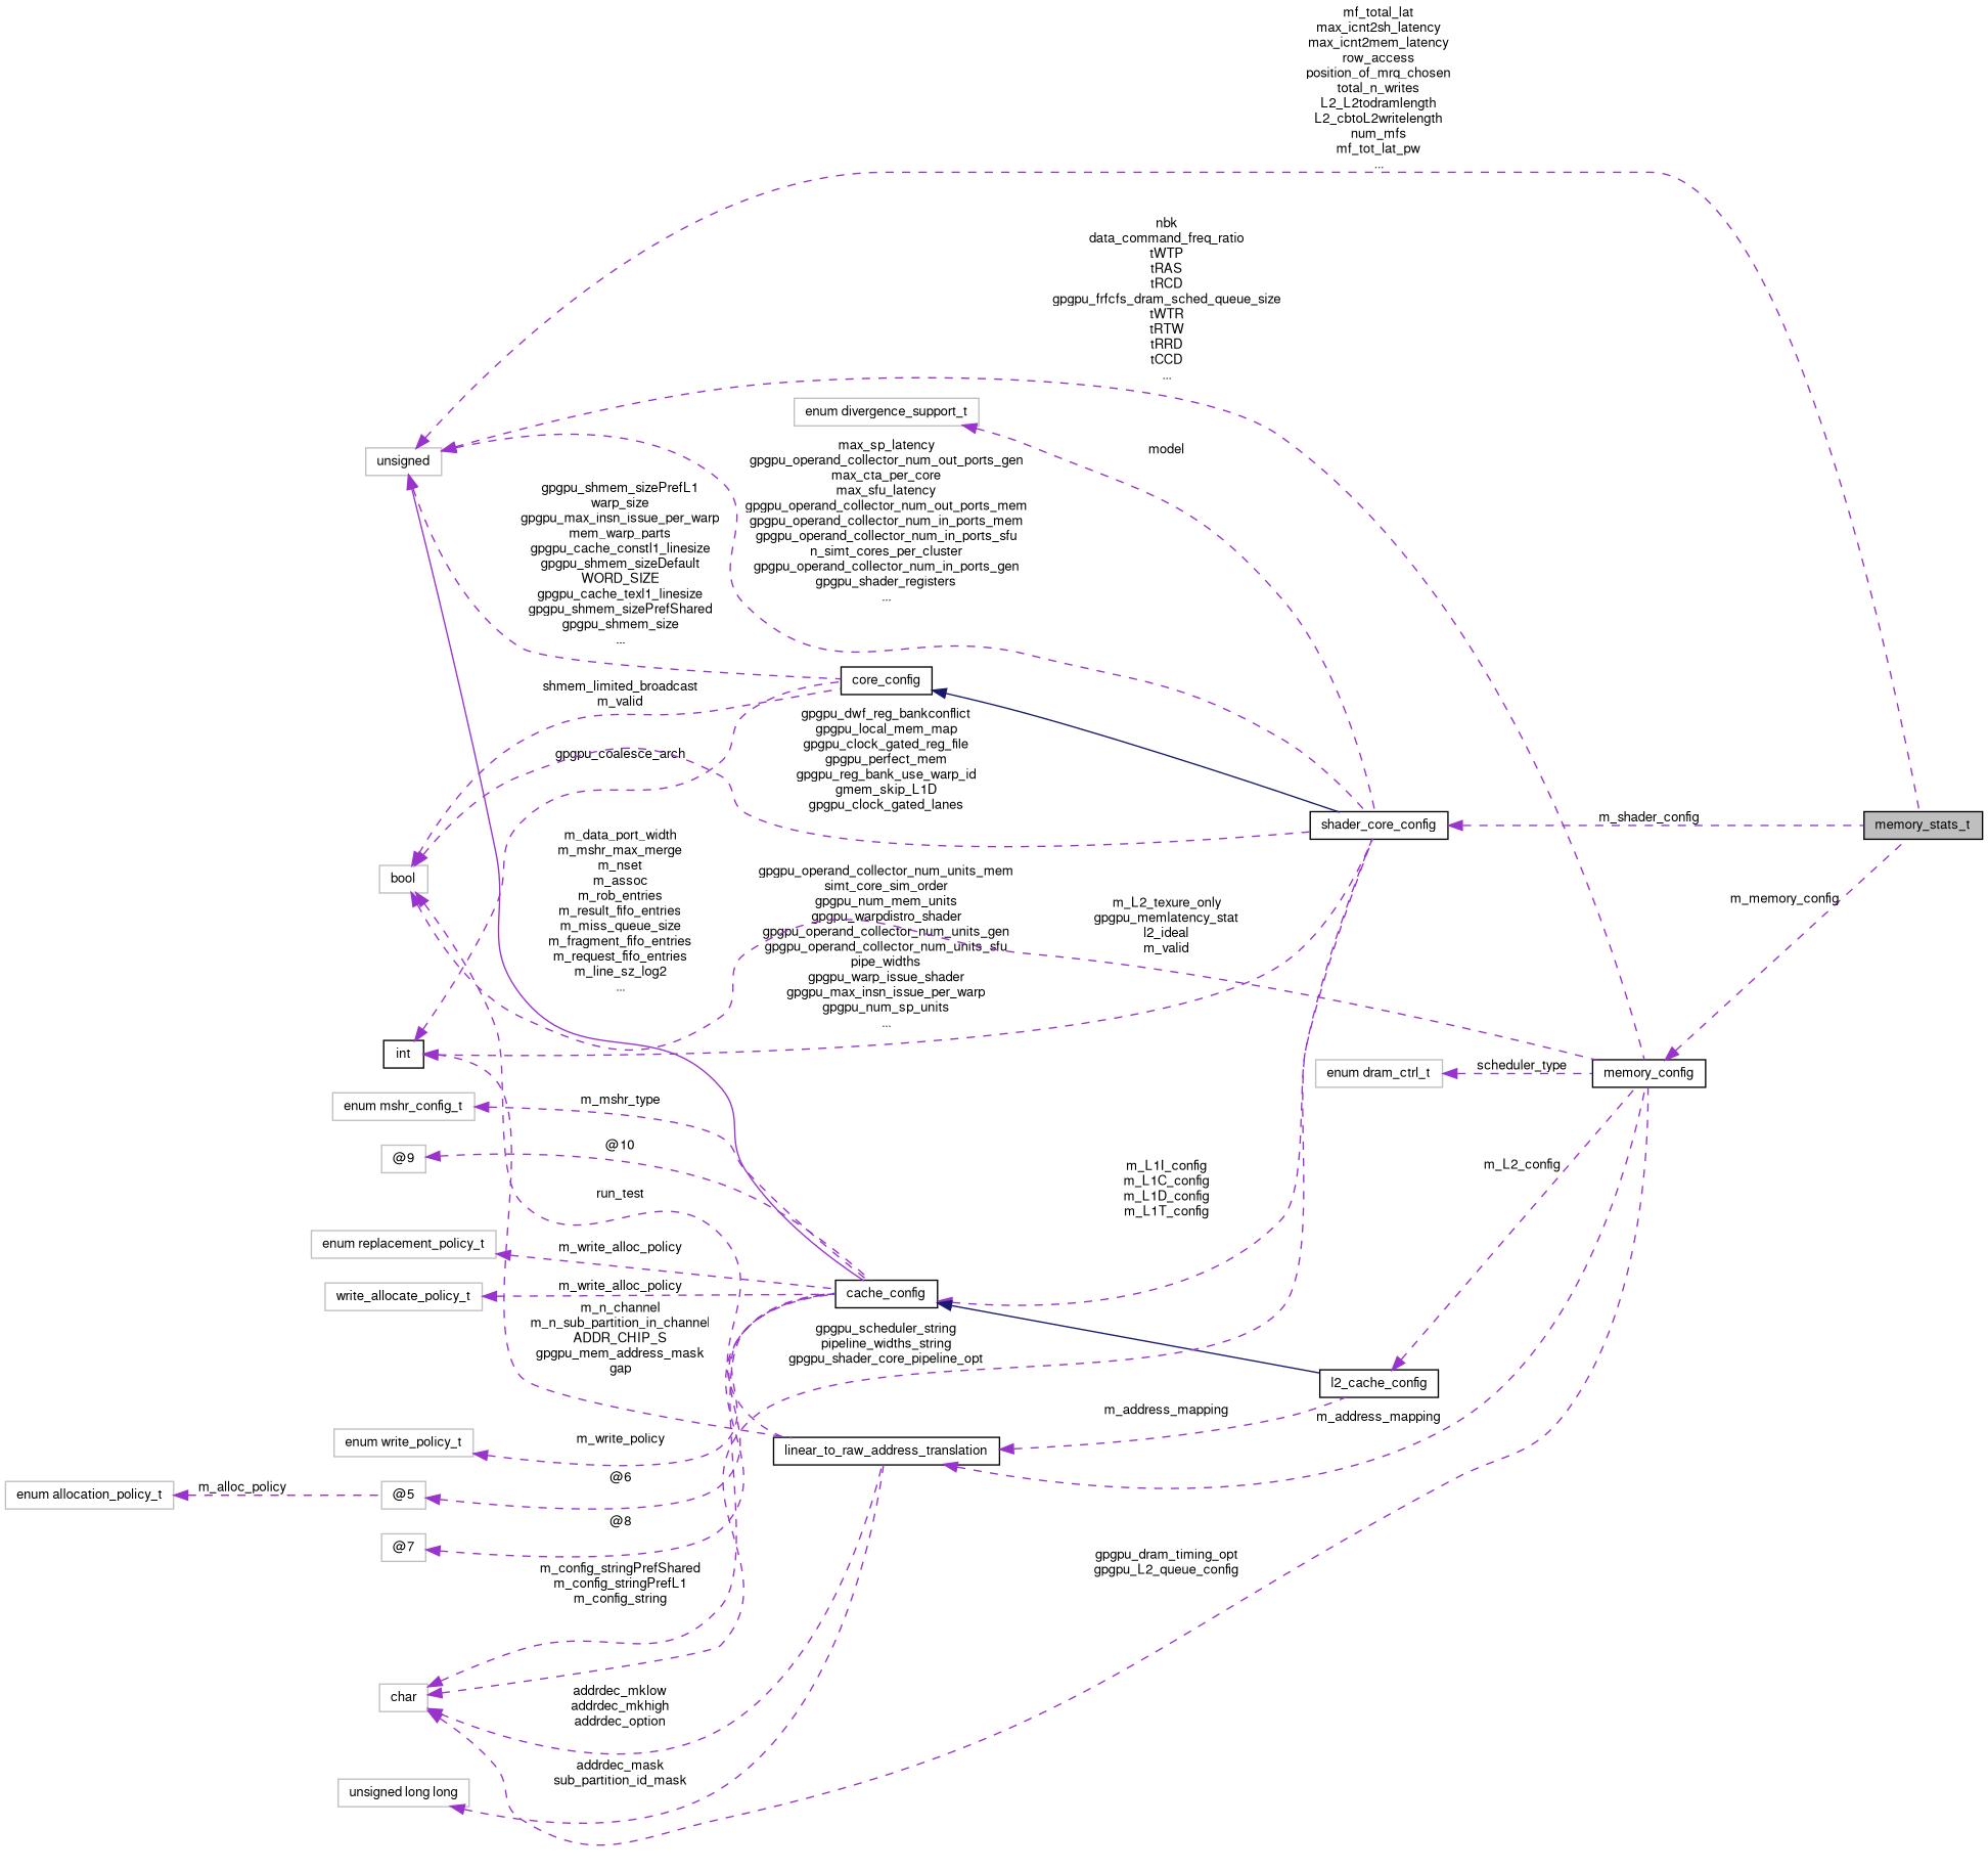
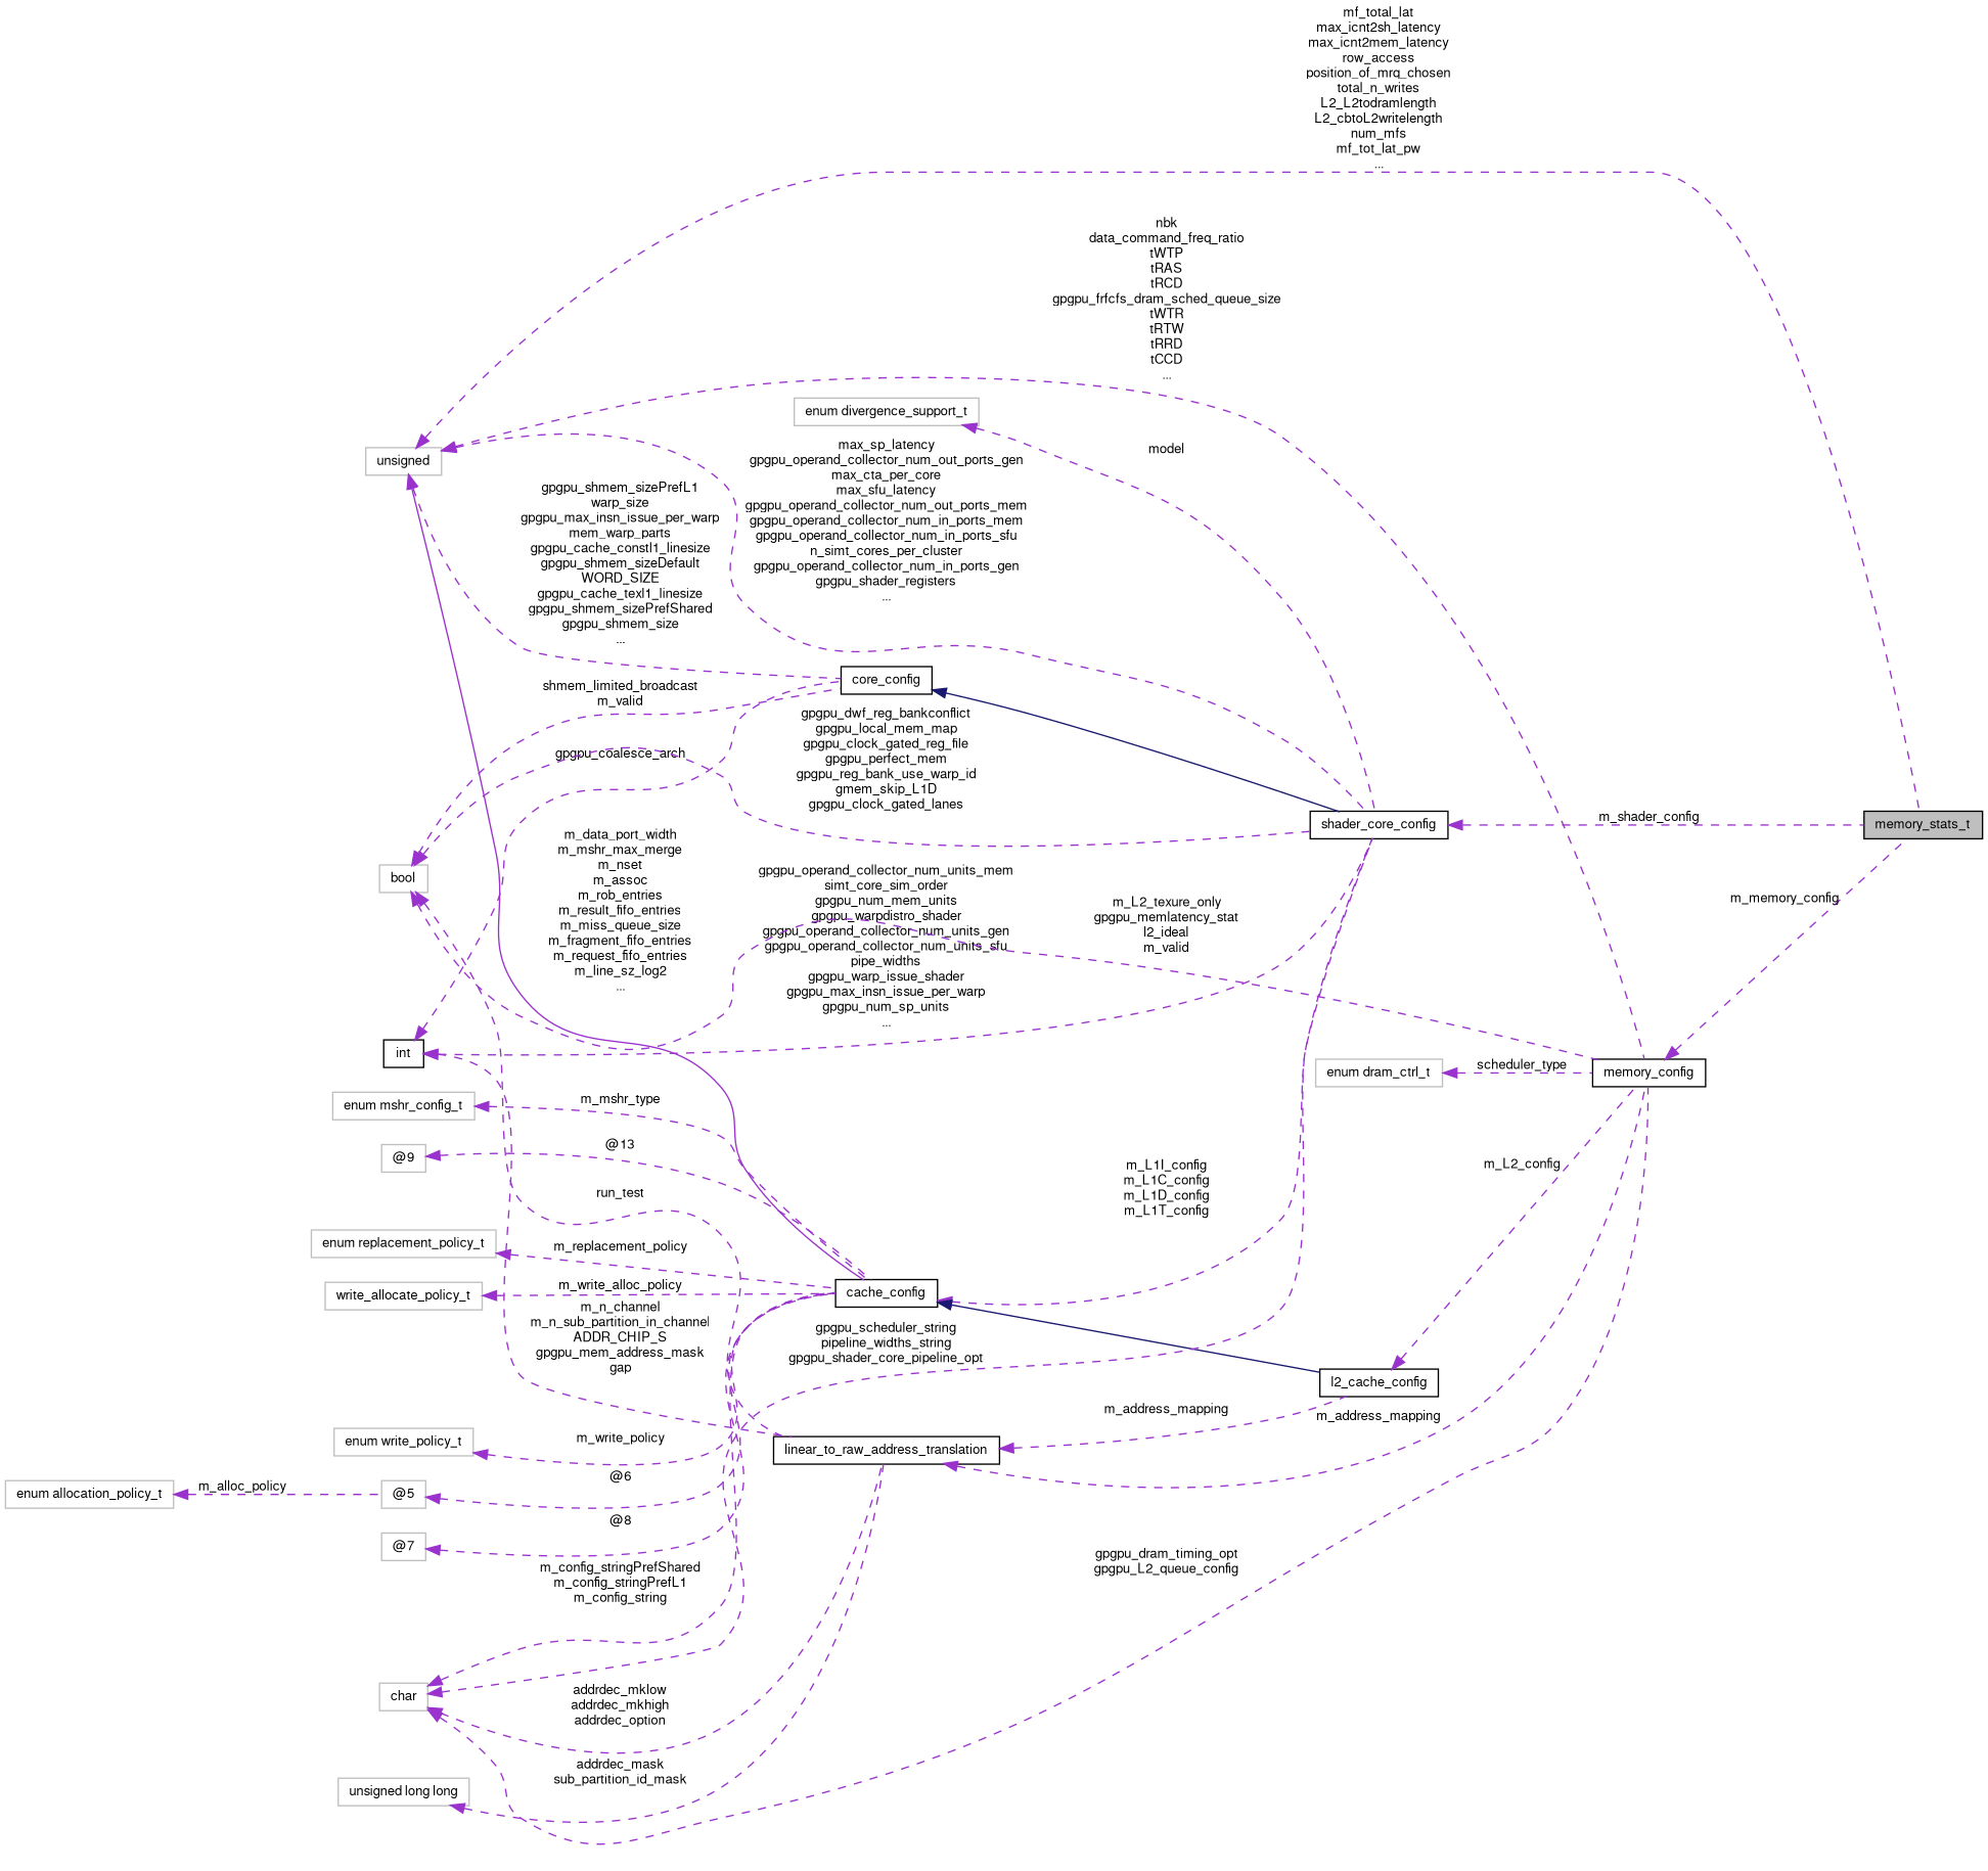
  digraph {
    rankdir=LR
    node [color=grey75 fontname=FreeSans fontsize=10 shape=record]
    edge [color=darkorchid3 dir=back fontname=FreeSans fontsize=10 labelfontname=FreeSans labelfontsize=10 style=dashed]
    n1 [color=black fillcolor=grey75 fontcolor=black height=0.2 label=memory_stats_t style=filled width=0.4]
    n2 [color=black height=0.2 label=shader_core_config width=0.4]
    n3 [color=black height=0.2 label=core_config width=0.4]
    n4 [color=black height=0.2 label=int width=0.4]
    n5 [color=black height=0.2 label=linear_to_raw_address_translation width=0.4]
    n6 [color=black height=0.2 label=memory_config width=0.4]
    n7 [color=black height=0.2 label=l2_cache_config width=0.4]
    n8 [height=0.2 label=bool width=0.4]
    n9 [color=black height=0.2 label=cache_config width=0.4]
    n10 [height=0.2 label=unsigned width=0.4]
    n11 [height=0.2 label=char width=0.4]
    n12 [height=0.2 label="enum divergence_support_t" width=0.4]
    n13 [height=0.2 label=write_allocate_policy_t width=0.4]
    n14 [height=0.2 label="enum write_policy_t" width=0.4]
    n15 [height=0.2 label="@5" width=0.4]
    n16 [height=0.2 label="enum allocation_policy_t" width=0.4]
    n17 [height=0.2 label="@7" width=0.4]
    n18 [height=0.2 label="enum mshr_config_t" width=0.4]
    n19 [height=0.2 label="@9" width=0.4]
    n20 [height=0.2 label="enum replacement_policy_t" width=0.4]
    n21 [height=0.2 label="enum dram_ctrl_t" width=0.4]
    n22 [height=0.2 label="unsigned long long" width=0.4]
    n2 -> n1 [label=m_shader_config]
    n3 -> n2 [color=midnightblue style=solid]
    n4 -> n2 [label="gpgpu_operand_collector_num_units_mem\nsimt_core_sim_order\ngpgpu_num_mem_units\ngpgpu_warpdistro_shader\ngpgpu_operand_collector_num_units_gen\ngpgpu_operand_collector_num_units_sfu\npipe_widths\ngpgpu_warp_issue_shader\ngpgpu_max_insn_issue_per_warp\ngpgpu_num_sp_units\n..."]
    n4 -> n3 [label=gpgpu_coalesce_arch]
    n4 -> n5 [label="m_n_channel\nm_n_sub_partition_in_channel\nADDR_CHIP_S\ngpgpu_mem_address_mask\ngap"]
    n5 -> n6 [label=m_address_mapping]
    n5 -> n7 [label=m_address_mapping]
    n6 -> n1 [label=m_memory_config]
    n7 -> n6 [label=m_L2_config]
    n8 -> n2 [label="gpgpu_dwf_reg_bankconflict\ngpgpu_local_mem_map\ngpgpu_clock_gated_reg_file\ngpgpu_perfect_mem\ngpgpu_reg_bank_use_warp_id\ngmem_skip_L1D\ngpgpu_clock_gated_lanes"]
    n8 -> n3 [label="shmem_limited_broadcast\nm_valid"]
    n8 -> n5 [label=run_test]
    n8 -> n6 [label="m_L2_texure_only\ngpgpu_memlatency_stat\nl2_ideal\nm_valid"]
    n9 -> n2 [label="m_L1I_config\nm_L1C_config\nm_L1D_config\nm_L1T_config"]
    n9 -> n7 [color=midnightblue style=solid]
    n10 -> n1 [label="mf_total_lat\nmax_icnt2sh_latency\nmax_icnt2mem_latency\nrow_access\nposition_of_mrq_chosen\ntotal_n_writes\nL2_L2todramlength\nL2_cbtoL2writelength\nnum_mfs\nmf_tot_lat_pw\n..."]
    n10 -> n2 [label="max_sp_latency\ngpgpu_operand_collector_num_out_ports_gen\nmax_cta_per_core\nmax_sfu_latency\ngpgpu_operand_collector_num_out_ports_mem\ngpgpu_operand_collector_num_in_ports_mem\ngpgpu_operand_collector_num_in_ports_sfu\nn_simt_cores_per_cluster\ngpgpu_operand_collector_num_in_ports_gen\ngpgpu_shader_registers\n..."]
    n10 -> n3 [label="gpgpu_shmem_sizePrefL1\nwarp_size\ngpgpu_max_insn_issue_per_warp\nmem_warp_parts\ngpgpu_cache_constl1_linesize\ngpgpu_shmem_sizeDefault\nWORD_SIZE\ngpgpu_cache_texl1_linesize\ngpgpu_shmem_sizePrefShared\ngpgpu_shmem_size\n..."]
    n10 -> n6 [label="nbk\ndata_command_freq_ratio\ntWTP\ntRAS\ntRCD\ngpgpu_frfcfs_dram_sched_queue_size\ntWTR\ntRTW\ntRRD\ntCCD\n..."]
    n10 -> n9 [label="m_data_port_width\nm_mshr_max_merge\nm_nset\nm_assoc\nm_rob_entries\nm_result_fifo_entries\nm_miss_queue_size\nm_fragment_fifo_entries\nm_request_fifo_entries\nm_line_sz_log2\n..." style=solid]
    n11 -> n2 [label="gpgpu_scheduler_string\npipeline_widths_string\ngpgpu_shader_core_pipeline_opt"]
    n11 -> n5 [label="addrdec_mklow\naddrdec_mkhigh\naddrdec_option"]
    n11 -> n6 [label="gpgpu_dram_timing_opt\ngpgpu_L2_queue_config"]
    n11 -> n9 [label="m_config_stringPrefShared\nm_config_stringPrefL1\nm_config_string"]
    n12 -> n2 [label=model]
    n13 -> n9 [label=m_write_alloc_policy]
    n14 -> n9 [label=m_write_policy]
    n15 -> n9 [label="@6"]
    n16 -> n15 [label=m_alloc_policy]
    n17 -> n9 [label="@8"]
    n18 -> n9 [label=m_mshr_type]
-   n19 -> n9 [label="@10"]
-   n20 -> n9 [label=m_write_alloc_policy]
+   n19 -> n9 [label="@13"]
+   n20 -> n9 [label=m_replacement_policy]
    n21 -> n6 [label=scheduler_type]
    n22 -> n5 [label="addrdec_mask\nsub_partition_id_mask"]
  }
